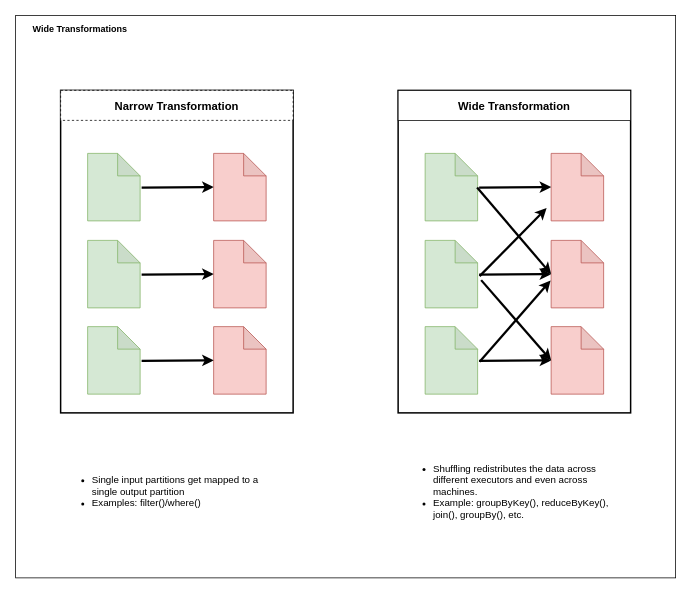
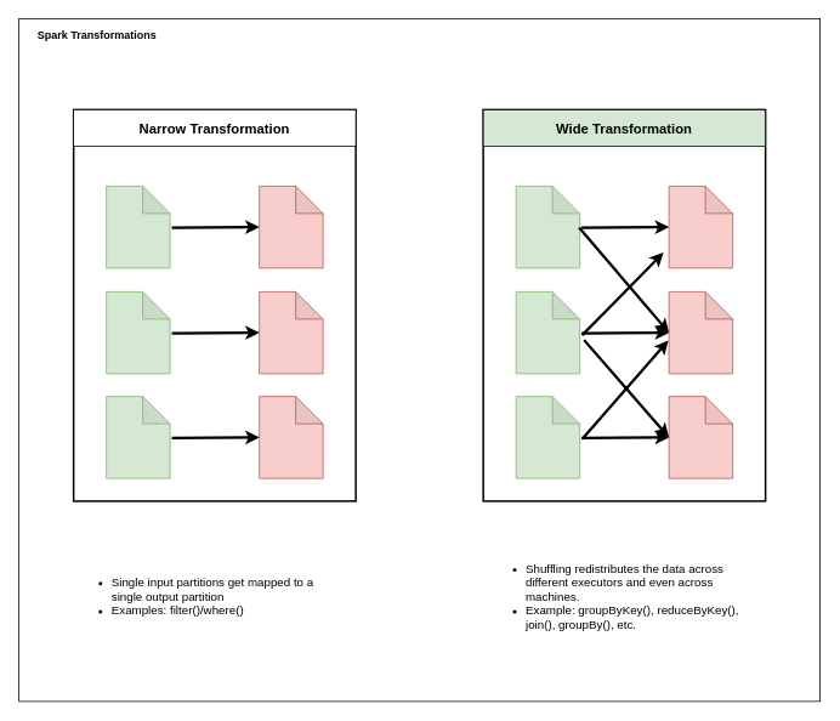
  <mxCell id="0" />
  <mxCell id="1" parent="0" />
  <mxCell id="2" value="" style="rounded=0;whiteSpace=wrap;html=1;" vertex="1" parent="1"><mxGeometry x="20" y="20" width="880" height="750" as="geometry" /></mxCell>
  <mxCell id="3" value="" style="rounded=0;whiteSpace=wrap;html=1;strokeWidth=2;" vertex="1" parent="1"><mxGeometry x="80" y="120" width="310" height="430" as="geometry" /></mxCell>
  <mxCell id="4" value="" style="shape=note;whiteSpace=wrap;html=1;backgroundOutline=1;darkOpacity=0.05;fillColor=#d5e8d4;strokeColor=#82b366;" vertex="1" parent="1"><mxGeometry x="116" y="204" width="70" height="90" as="geometry" /></mxCell>
- <mxCell id="5" value="&lt;font style=&quot;font-size: 15px;&quot;&gt;&lt;b&gt;Narrow Transformation&lt;/b&gt;&lt;/font&gt;" style="rounded=0;whiteSpace=wrap;html=1;dashed=1;" vertex="1" parent="1"><mxGeometry x="80" y="120" width="310" height="40" as="geometry" /></mxCell>
+ <mxCell id="5" value="&lt;font style=&quot;font-size: 15px;&quot;&gt;&lt;b&gt;Narrow Transformation&lt;/b&gt;&lt;/font&gt;" style="rounded=0;whiteSpace=wrap;html=1;" vertex="1" parent="1"><mxGeometry x="80" y="120" width="310" height="40" as="geometry" /></mxCell>
  <mxCell id="6" value="" style="shape=note;whiteSpace=wrap;html=1;backgroundOutline=1;darkOpacity=0.05;fillColor=#f8cecc;strokeColor=#b85450;" vertex="1" parent="1"><mxGeometry x="284" y="204" width="70" height="90" as="geometry" /></mxCell>
  <mxCell id="7" value="" style="endArrow=classic;html=1;rounded=0;entryX=0;entryY=0.5;entryDx=0;entryDy=0;entryPerimeter=0;exitX=1.029;exitY=0.507;exitDx=0;exitDy=0;exitPerimeter=0;strokeWidth=3;" edge="1" parent="1" source="4" target="6"><mxGeometry width="50" height="50" relative="1" as="geometry"><mxPoint x="190" y="250" as="sourcePoint" /><mxPoint x="590" y="460" as="targetPoint" /></mxGeometry></mxCell>
  <mxCell id="8" value="" style="shape=note;whiteSpace=wrap;html=1;backgroundOutline=1;darkOpacity=0.05;fillColor=#d5e8d4;strokeColor=#82b366;" vertex="1" parent="1"><mxGeometry x="116" y="320" width="70" height="90" as="geometry" /></mxCell>
  <mxCell id="9" value="" style="shape=note;whiteSpace=wrap;html=1;backgroundOutline=1;darkOpacity=0.05;fillColor=#f8cecc;strokeColor=#b85450;" vertex="1" parent="1"><mxGeometry x="284" y="320" width="70" height="90" as="geometry" /></mxCell>
  <mxCell id="10" value="" style="endArrow=classic;html=1;rounded=0;entryX=0;entryY=0.5;entryDx=0;entryDy=0;entryPerimeter=0;exitX=1.029;exitY=0.507;exitDx=0;exitDy=0;exitPerimeter=0;strokeWidth=3;" edge="1" parent="1" source="8" target="9"><mxGeometry width="50" height="50" relative="1" as="geometry"><mxPoint x="190" y="366" as="sourcePoint" /><mxPoint x="590" y="576" as="targetPoint" /></mxGeometry></mxCell>
  <mxCell id="11" value="" style="shape=note;whiteSpace=wrap;html=1;backgroundOutline=1;darkOpacity=0.05;fillColor=#d5e8d4;strokeColor=#82b366;" vertex="1" parent="1"><mxGeometry x="116" y="435" width="70" height="90" as="geometry" /></mxCell>
  <mxCell id="12" value="" style="shape=note;whiteSpace=wrap;html=1;backgroundOutline=1;darkOpacity=0.05;fillColor=#f8cecc;strokeColor=#b85450;" vertex="1" parent="1"><mxGeometry x="284" y="435" width="70" height="90" as="geometry" /></mxCell>
  <mxCell id="13" value="" style="endArrow=classic;html=1;rounded=0;entryX=0;entryY=0.5;entryDx=0;entryDy=0;entryPerimeter=0;exitX=1.029;exitY=0.507;exitDx=0;exitDy=0;exitPerimeter=0;strokeWidth=3;" edge="1" parent="1" source="11" target="12"><mxGeometry width="50" height="50" relative="1" as="geometry"><mxPoint x="190" y="481" as="sourcePoint" /><mxPoint x="590" y="691" as="targetPoint" /></mxGeometry></mxCell>
  <mxCell id="14" value="" style="rounded=0;whiteSpace=wrap;html=1;strokeWidth=2;" vertex="1" parent="1"><mxGeometry x="530" y="120" width="310" height="430" as="geometry" /></mxCell>
  <mxCell id="15" value="" style="shape=note;whiteSpace=wrap;html=1;backgroundOutline=1;darkOpacity=0.05;fillColor=#d5e8d4;strokeColor=#82b366;" vertex="1" parent="1"><mxGeometry x="566" y="204" width="70" height="90" as="geometry" /></mxCell>
- <mxCell id="16" value="&lt;font style=&quot;font-size: 15px;&quot;&gt;&lt;b&gt;Wide Transformation&lt;/b&gt;&lt;/font&gt;" style="rounded=0;whiteSpace=wrap;html=1;" vertex="1" parent="1"><mxGeometry x="530" y="120" width="310" height="40" as="geometry" /></mxCell>
+ <mxCell id="16" value="&lt;font style=&quot;font-size: 15px;&quot;&gt;&lt;b&gt;Wide Transformation&lt;/b&gt;&lt;/font&gt;" style="rounded=0;whiteSpace=wrap;html=1;fillColor=#d5e8d4;" vertex="1" parent="1"><mxGeometry x="530" y="120" width="310" height="40" as="geometry" /></mxCell>
  <mxCell id="17" value="" style="shape=note;whiteSpace=wrap;html=1;backgroundOutline=1;darkOpacity=0.05;fillColor=#f8cecc;strokeColor=#b85450;" vertex="1" parent="1"><mxGeometry x="734" y="204" width="70" height="90" as="geometry" /></mxCell>
  <mxCell id="18" value="" style="endArrow=classic;html=1;rounded=0;entryX=0;entryY=0.5;entryDx=0;entryDy=0;entryPerimeter=0;exitX=1.029;exitY=0.507;exitDx=0;exitDy=0;exitPerimeter=0;strokeWidth=3;" edge="1" parent="1" source="15" target="17"><mxGeometry width="50" height="50" relative="1" as="geometry"><mxPoint x="640" y="250" as="sourcePoint" /><mxPoint x="1040" y="460" as="targetPoint" /></mxGeometry></mxCell>
  <mxCell id="19" value="" style="shape=note;whiteSpace=wrap;html=1;backgroundOutline=1;darkOpacity=0.05;fillColor=#d5e8d4;strokeColor=#82b366;" vertex="1" parent="1"><mxGeometry x="566" y="320" width="70" height="90" as="geometry" /></mxCell>
  <mxCell id="20" value="" style="shape=note;whiteSpace=wrap;html=1;backgroundOutline=1;darkOpacity=0.05;fillColor=#f8cecc;strokeColor=#b85450;" vertex="1" parent="1"><mxGeometry x="734" y="320" width="70" height="90" as="geometry" /></mxCell>
  <mxCell id="21" value="" style="endArrow=classic;html=1;rounded=0;entryX=0;entryY=0.5;entryDx=0;entryDy=0;entryPerimeter=0;exitX=1.029;exitY=0.507;exitDx=0;exitDy=0;exitPerimeter=0;strokeWidth=3;" edge="1" parent="1" source="19" target="20"><mxGeometry width="50" height="50" relative="1" as="geometry"><mxPoint x="640" y="366" as="sourcePoint" /><mxPoint x="1040" y="576" as="targetPoint" /></mxGeometry></mxCell>
  <mxCell id="22" value="" style="shape=note;whiteSpace=wrap;html=1;backgroundOutline=1;darkOpacity=0.05;fillColor=#d5e8d4;strokeColor=#82b366;" vertex="1" parent="1"><mxGeometry x="566" y="435" width="70" height="90" as="geometry" /></mxCell>
  <mxCell id="23" value="" style="shape=note;whiteSpace=wrap;html=1;backgroundOutline=1;darkOpacity=0.05;fillColor=#f8cecc;strokeColor=#b85450;" vertex="1" parent="1"><mxGeometry x="734" y="435" width="70" height="90" as="geometry" /></mxCell>
  <mxCell id="24" value="" style="endArrow=classic;html=1;rounded=0;entryX=0;entryY=0.5;entryDx=0;entryDy=0;entryPerimeter=0;exitX=1.029;exitY=0.507;exitDx=0;exitDy=0;exitPerimeter=0;strokeWidth=3;" edge="1" parent="1" source="22" target="23"><mxGeometry width="50" height="50" relative="1" as="geometry"><mxPoint x="640" y="481" as="sourcePoint" /><mxPoint x="1040" y="691" as="targetPoint" /></mxGeometry></mxCell>
  <mxCell id="25" value="" style="endArrow=classic;html=1;rounded=0;entryX=0;entryY=0.5;entryDx=0;entryDy=0;entryPerimeter=0;exitX=0.99;exitY=0.507;exitDx=0;exitDy=0;exitPerimeter=0;strokeWidth=3;" edge="1" parent="1" source="15" target="20"><mxGeometry width="50" height="50" relative="1" as="geometry"><mxPoint x="648" y="260" as="sourcePoint" /><mxPoint x="744" y="259" as="targetPoint" /></mxGeometry></mxCell>
  <mxCell id="26" value="" style="endArrow=classic;html=1;rounded=0;entryX=-0.086;entryY=0.811;entryDx=0;entryDy=0;entryPerimeter=0;strokeWidth=3;exitX=1.038;exitY=0.53;exitDx=0;exitDy=0;exitPerimeter=0;" edge="1" parent="1" source="19" target="17"><mxGeometry width="50" height="50" relative="1" as="geometry"><mxPoint x="670" y="340" as="sourcePoint" /><mxPoint x="744" y="375" as="targetPoint" /></mxGeometry></mxCell>
  <mxCell id="27" value="" style="endArrow=classic;html=1;rounded=0;strokeWidth=3;entryX=0;entryY=0.5;entryDx=0;entryDy=0;entryPerimeter=0;exitX=1.067;exitY=0.589;exitDx=0;exitDy=0;exitPerimeter=0;" edge="1" parent="1" source="19" target="23"><mxGeometry width="50" height="50" relative="1" as="geometry"><mxPoint x="648" y="376" as="sourcePoint" /><mxPoint x="744" y="375" as="targetPoint" /></mxGeometry></mxCell>
  <mxCell id="28" value="" style="endArrow=classic;html=1;rounded=0;entryX=-0.01;entryY=0.596;entryDx=0;entryDy=0;entryPerimeter=0;exitX=1.038;exitY=0.519;exitDx=0;exitDy=0;exitPerimeter=0;strokeWidth=3;" edge="1" parent="1" source="22" target="20"><mxGeometry width="50" height="50" relative="1" as="geometry"><mxPoint x="648" y="491" as="sourcePoint" /><mxPoint x="744" y="490" as="targetPoint" /></mxGeometry></mxCell>
  <mxCell id="29" value="&lt;ul&gt;&lt;li&gt;&lt;font style=&quot;font-size: 13px;&quot;&gt;Single input partitions get mapped to a single output partition&lt;/font&gt;&lt;/li&gt;&lt;li&gt;&lt;font style=&quot;font-size: 13px;&quot;&gt;Examples: filter()/where()&lt;/font&gt;&lt;/li&gt;&lt;/ul&gt;" style="text;html=1;align=left;verticalAlign=middle;whiteSpace=wrap;rounded=0;" vertex="1" parent="1"><mxGeometry x="80" y="615" width="300" height="80" as="geometry" /></mxCell>
  <mxCell id="30" value="&lt;ul&gt;&lt;li&gt;&lt;span style=&quot;font-size: 13px;&quot;&gt;Shuffling redistributes the data across different executors and even across machines.&lt;/span&gt;&lt;/li&gt;&lt;li&gt;&lt;span style=&quot;font-size: 13px;&quot;&gt;Example: groupByKey(), reduceByKey(), join(), groupBy(), etc.&lt;/span&gt;&lt;/li&gt;&lt;/ul&gt;" style="text;html=1;align=left;verticalAlign=middle;whiteSpace=wrap;rounded=0;" vertex="1" parent="1"><mxGeometry x="535" y="600" width="300" height="110" as="geometry" /></mxCell>
- <mxCell id="31" value="Wide Transformations" style="text;html=1;align=center;verticalAlign=middle;whiteSpace=wrap;rounded=0;fontStyle=1" vertex="1" parent="1"><mxGeometry x="21" y="24" width="170" height="30" as="geometry" /></mxCell>
+ <mxCell id="31" value="Spark Transformations" style="text;html=1;align=center;verticalAlign=middle;whiteSpace=wrap;rounded=0;fontStyle=1" vertex="1" parent="1"><mxGeometry x="21" y="24" width="170" height="30" as="geometry" /></mxCell>
